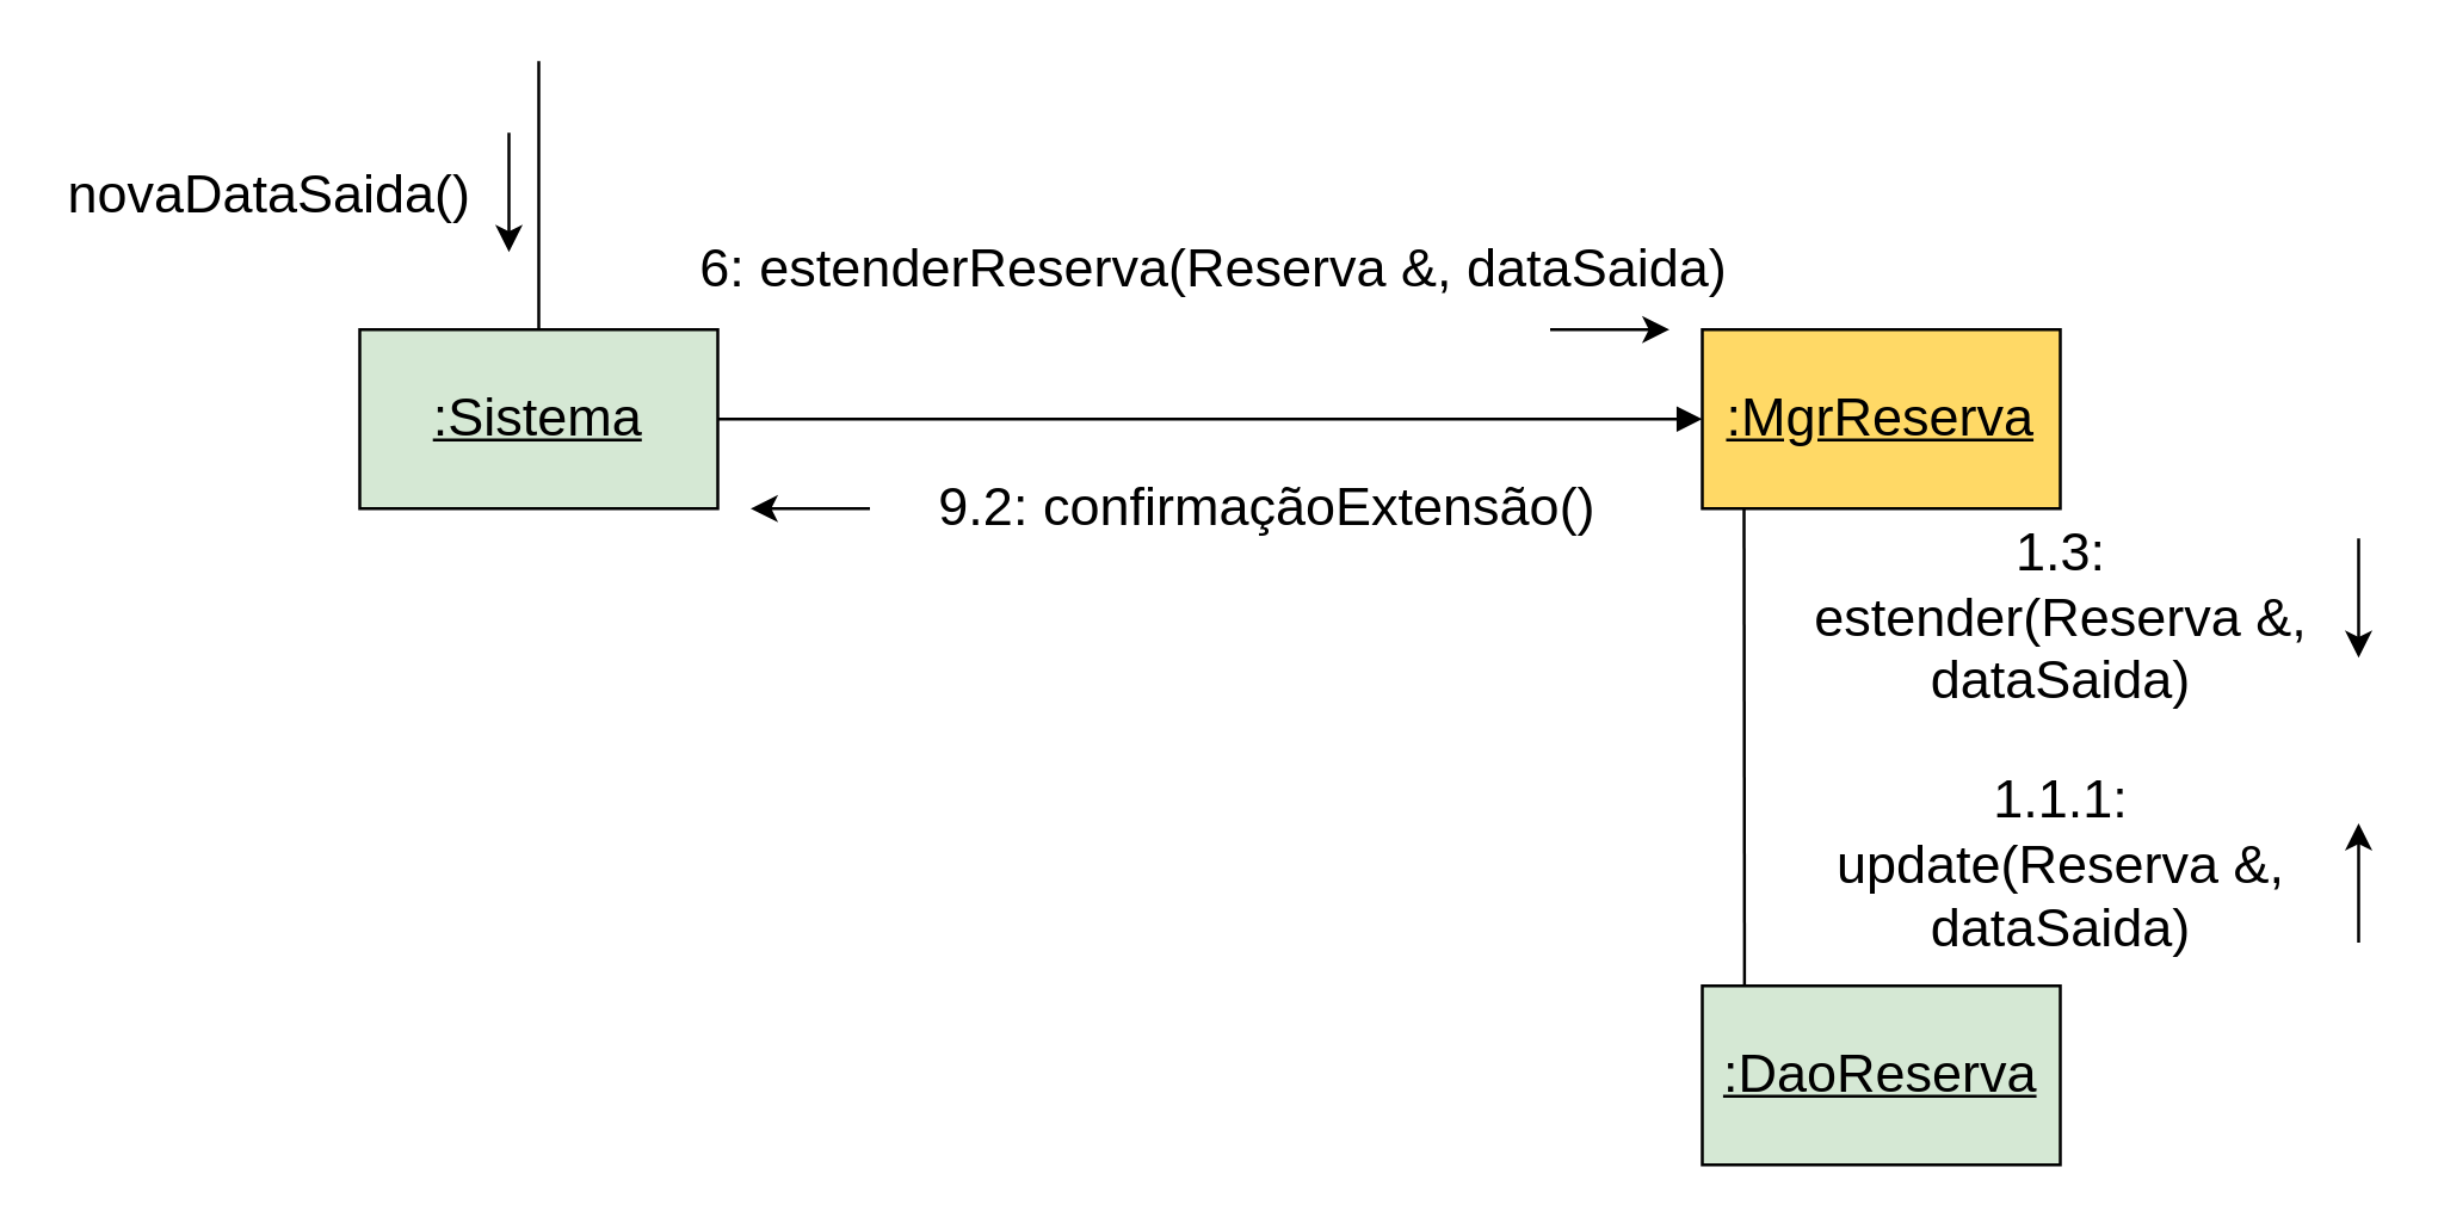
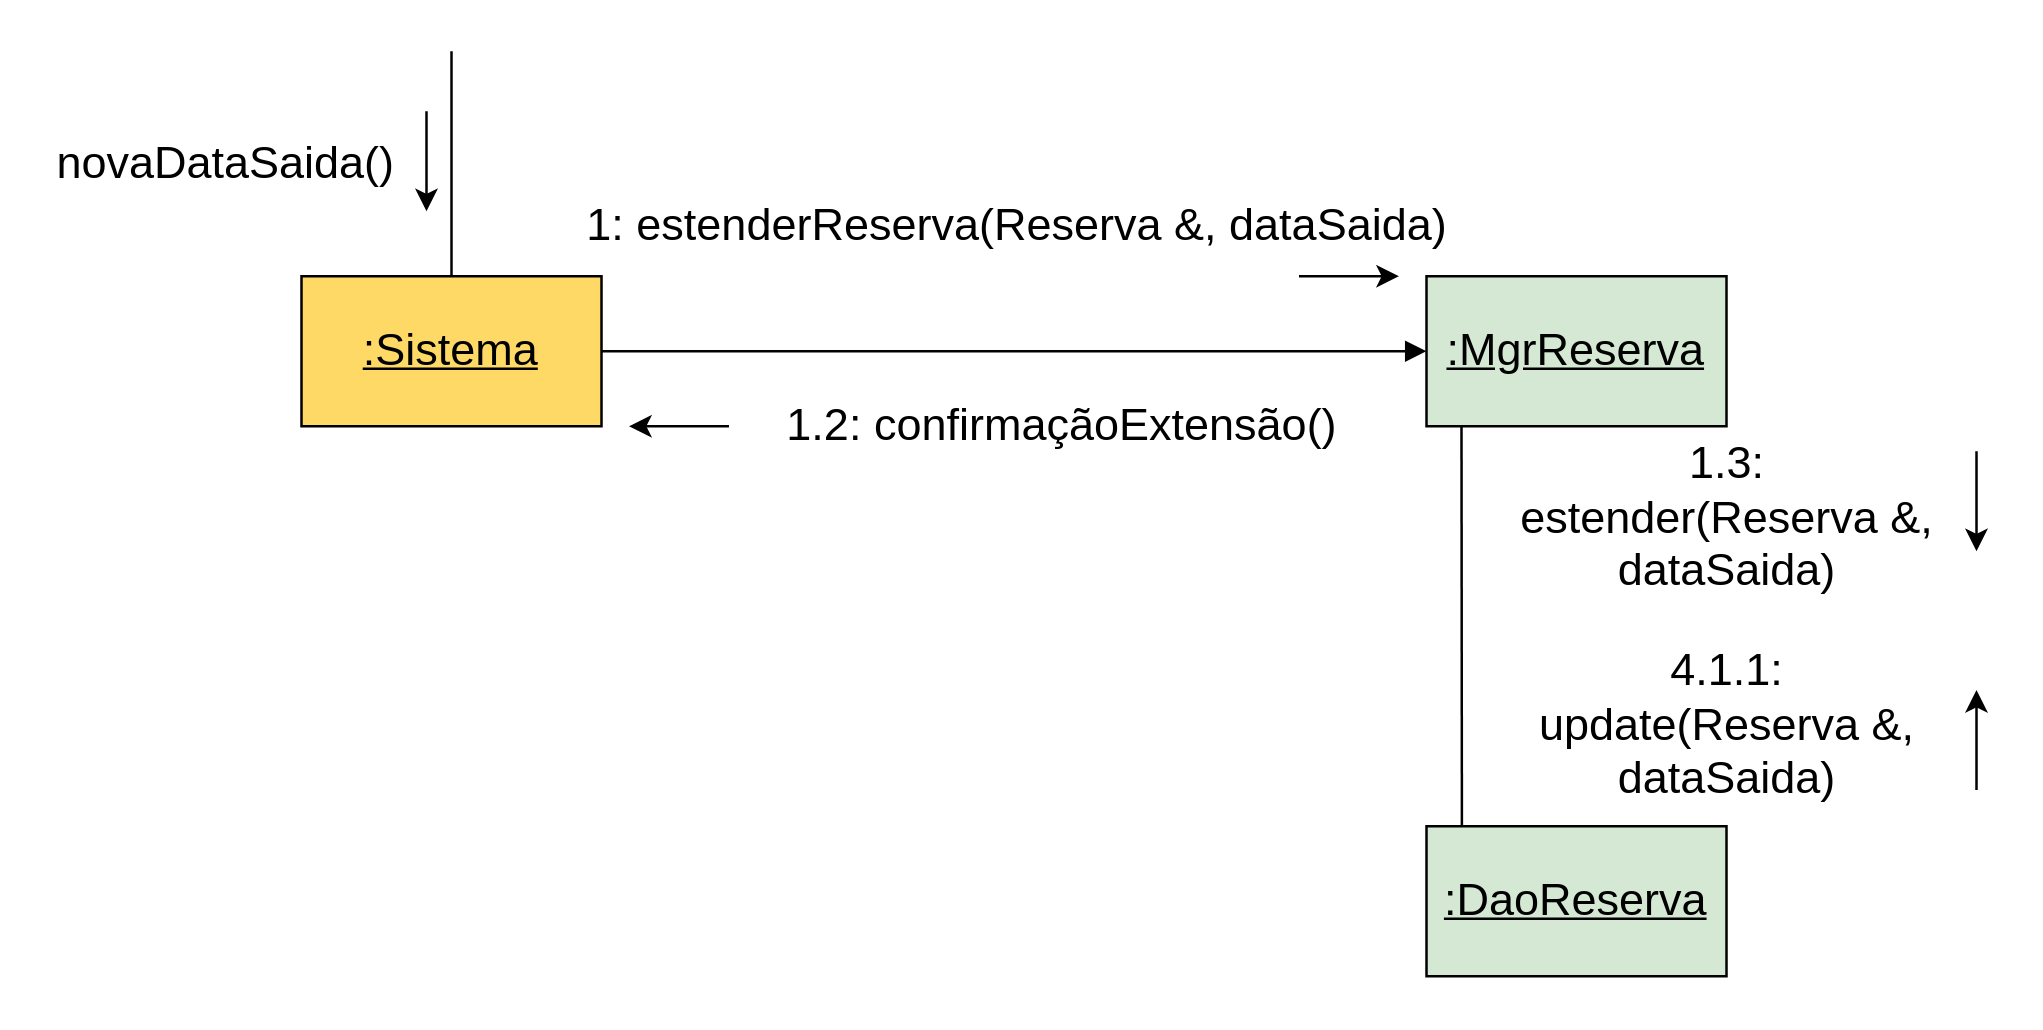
  <mxCell id="0" />
  <mxCell id="1" parent="0" />
- <mxCell id="2" value="&lt;font style=&quot;font-size: 18px;&quot;&gt;&lt;u&gt;:Sistema&lt;/u&gt;&lt;/font&gt;" style="rounded=0;whiteSpace=wrap;html=1;fillColor=#d5e8d4;" vertex="1" parent="1"><mxGeometry x="120" y="110" width="120" height="60" as="geometry" /></mxCell>
- <mxCell id="3" value="&lt;font style=&quot;font-size: 18px;&quot;&gt;&lt;u&gt;:MgrReserva&lt;/u&gt;&lt;/font&gt;" style="rounded=0;whiteSpace=wrap;html=1;fillColor=#FFD966;" vertex="1" parent="1"><mxGeometry x="570" y="110" width="120" height="60" as="geometry" /></mxCell>
+ <mxCell id="2" value="&lt;font style=&quot;font-size: 18px;&quot;&gt;&lt;u&gt;:Sistema&lt;/u&gt;&lt;/font&gt;" style="rounded=0;whiteSpace=wrap;html=1;fillColor=#FFD966;" vertex="1" parent="1"><mxGeometry x="120" y="110" width="120" height="60" as="geometry" /></mxCell>
+ <mxCell id="3" value="&lt;font style=&quot;font-size: 18px;&quot;&gt;&lt;u&gt;:MgrReserva&lt;/u&gt;&lt;/font&gt;" style="rounded=0;whiteSpace=wrap;html=1;fillColor=#d5e8d4;" vertex="1" parent="1"><mxGeometry x="570" y="110" width="120" height="60" as="geometry" /></mxCell>
  <mxCell id="4" value="&lt;font style=&quot;font-size: 18px;&quot;&gt;&lt;u&gt;:DaoReserva&lt;/u&gt;&lt;/font&gt;" style="rounded=0;whiteSpace=wrap;html=1;fillColor=#d5e8d4;" vertex="1" parent="1"><mxGeometry x="570" y="330" width="120" height="60" as="geometry" /></mxCell>
  <mxCell id="5" value="" style="endArrow=none;html=1;rounded=0;fontSize=18;exitX=0.5;exitY=0;exitDx=0;exitDy=0;" edge="1" parent="1" source="2"><mxGeometry width="50" height="50" relative="1" as="geometry"><mxPoint x="170" y="80" as="sourcePoint" /><mxPoint x="180" y="20" as="targetPoint" /></mxGeometry></mxCell>
  <mxCell id="6" value="novaDataSaida()" style="text;html=1;strokeColor=none;fillColor=none;align=center;verticalAlign=middle;whiteSpace=wrap;rounded=0;fontSize=18;" vertex="1" parent="1"><mxGeometry x="20" y="50" width="140" height="30" as="geometry" /></mxCell>
  <mxCell id="7" value="" style="endArrow=block;html=1;rounded=0;fontSize=18;exitX=1;exitY=0.5;exitDx=0;exitDy=0;entryX=0;entryY=0.5;entryDx=0;entryDy=0;" edge="1" parent="1" source="2" target="3"><mxGeometry width="50" height="50" relative="1" as="geometry"><mxPoint x="380" y="170" as="sourcePoint" /><mxPoint x="380" y="80" as="targetPoint" /></mxGeometry></mxCell>
  <mxCell id="8" value="" style="endArrow=none;html=1;rounded=0;fontSize=18;entryX=0.118;entryY=-0.002;entryDx=0;entryDy=0;entryPerimeter=0;" edge="1" parent="1" target="4"><mxGeometry width="50" height="50" relative="1" as="geometry"><mxPoint x="584" y="170" as="sourcePoint" /><mxPoint x="610" y="460" as="targetPoint" /></mxGeometry></mxCell>
  <mxCell id="9" value="1.3: &lt;br&gt;estender(Reserva &amp;amp;, dataSaida)" style="text;html=1;strokeColor=none;fillColor=none;align=center;verticalAlign=middle;whiteSpace=wrap;rounded=0;fontSize=18;" vertex="1" parent="1"><mxGeometry x="590" y="180" width="201" height="53" as="geometry" /></mxCell>
- <mxCell id="10" value="9.2: confirmaçãoExtensão()" style="text;html=1;strokeColor=none;fillColor=none;align=center;verticalAlign=middle;whiteSpace=wrap;rounded=0;fontSize=18;" vertex="1" parent="1"><mxGeometry x="300" y="150" width="249" height="40" as="geometry" /></mxCell>
+ <mxCell id="10" value="1.2: confirmaçãoExtensão()" style="text;html=1;strokeColor=none;fillColor=none;align=center;verticalAlign=middle;whiteSpace=wrap;rounded=0;fontSize=18;" vertex="1" parent="1"><mxGeometry x="300" y="150" width="249" height="40" as="geometry" /></mxCell>
  <mxCell id="11" value="" style="endArrow=classic;html=1;rounded=0;fontSize=18;" edge="1" parent="1"><mxGeometry width="50" height="50" relative="1" as="geometry"><mxPoint x="170" y="44" as="sourcePoint" /><mxPoint x="170" y="84" as="targetPoint" /></mxGeometry></mxCell>
  <mxCell id="12" value="" style="endArrow=none;html=1;rounded=0;fontSize=18;startArrow=classic;startFill=1;endFill=0;" edge="1" parent="1"><mxGeometry width="50" height="50" relative="1" as="geometry"><mxPoint x="251" y="170" as="sourcePoint" /><mxPoint x="291" y="170" as="targetPoint" /></mxGeometry></mxCell>
  <mxCell id="13" value="" style="endArrow=classic;html=1;rounded=0;fontSize=18;" edge="1" parent="1"><mxGeometry width="50" height="50" relative="1" as="geometry"><mxPoint x="790" y="180" as="sourcePoint" /><mxPoint x="790" y="220" as="targetPoint" /></mxGeometry></mxCell>
  <mxCell id="14" value="" style="endArrow=none;html=1;rounded=0;fontSize=18;startArrow=classic;startFill=1;endFill=0;" edge="1" parent="1"><mxGeometry width="50" height="50" relative="1" as="geometry"><mxPoint x="790" y="275.5" as="sourcePoint" /><mxPoint x="790" y="315.5" as="targetPoint" /></mxGeometry></mxCell>
- <mxCell id="15" value="6: estenderReserva(Reserva &amp;amp;, dataSaida)" style="text;html=1;strokeColor=none;fillColor=none;align=center;verticalAlign=middle;whiteSpace=wrap;rounded=0;fontSize=18;" vertex="1" parent="1"><mxGeometry x="230" y="70" width="352.5" height="40" as="geometry" /></mxCell>
+ <mxCell id="15" value="1: estenderReserva(Reserva &amp;amp;, dataSaida)" style="text;html=1;strokeColor=none;fillColor=none;align=center;verticalAlign=middle;whiteSpace=wrap;rounded=0;fontSize=18;" vertex="1" parent="1"><mxGeometry x="230" y="70" width="352.5" height="40" as="geometry" /></mxCell>
  <mxCell id="16" value="" style="endArrow=classic;html=1;rounded=0;fontSize=18;" edge="1" parent="1"><mxGeometry width="50" height="50" relative="1" as="geometry"><mxPoint x="519" y="110" as="sourcePoint" /><mxPoint x="559" y="110" as="targetPoint" /></mxGeometry></mxCell>
- <mxCell id="17" value="1.1.1: &lt;br&gt;update(Reserva &amp;amp;, dataSaida)" style="text;html=1;strokeColor=none;fillColor=none;align=center;verticalAlign=middle;whiteSpace=wrap;rounded=0;fontSize=18;" vertex="1" parent="1"><mxGeometry x="586" y="260" width="209" height="60" as="geometry" /></mxCell>
+ <mxCell id="17" value="4.1.1: &lt;br&gt;update(Reserva &amp;amp;, dataSaida)" style="text;html=1;strokeColor=none;fillColor=none;align=center;verticalAlign=middle;whiteSpace=wrap;rounded=0;fontSize=18;" vertex="1" parent="1"><mxGeometry x="586" y="260" width="209" height="60" as="geometry" /></mxCell>
